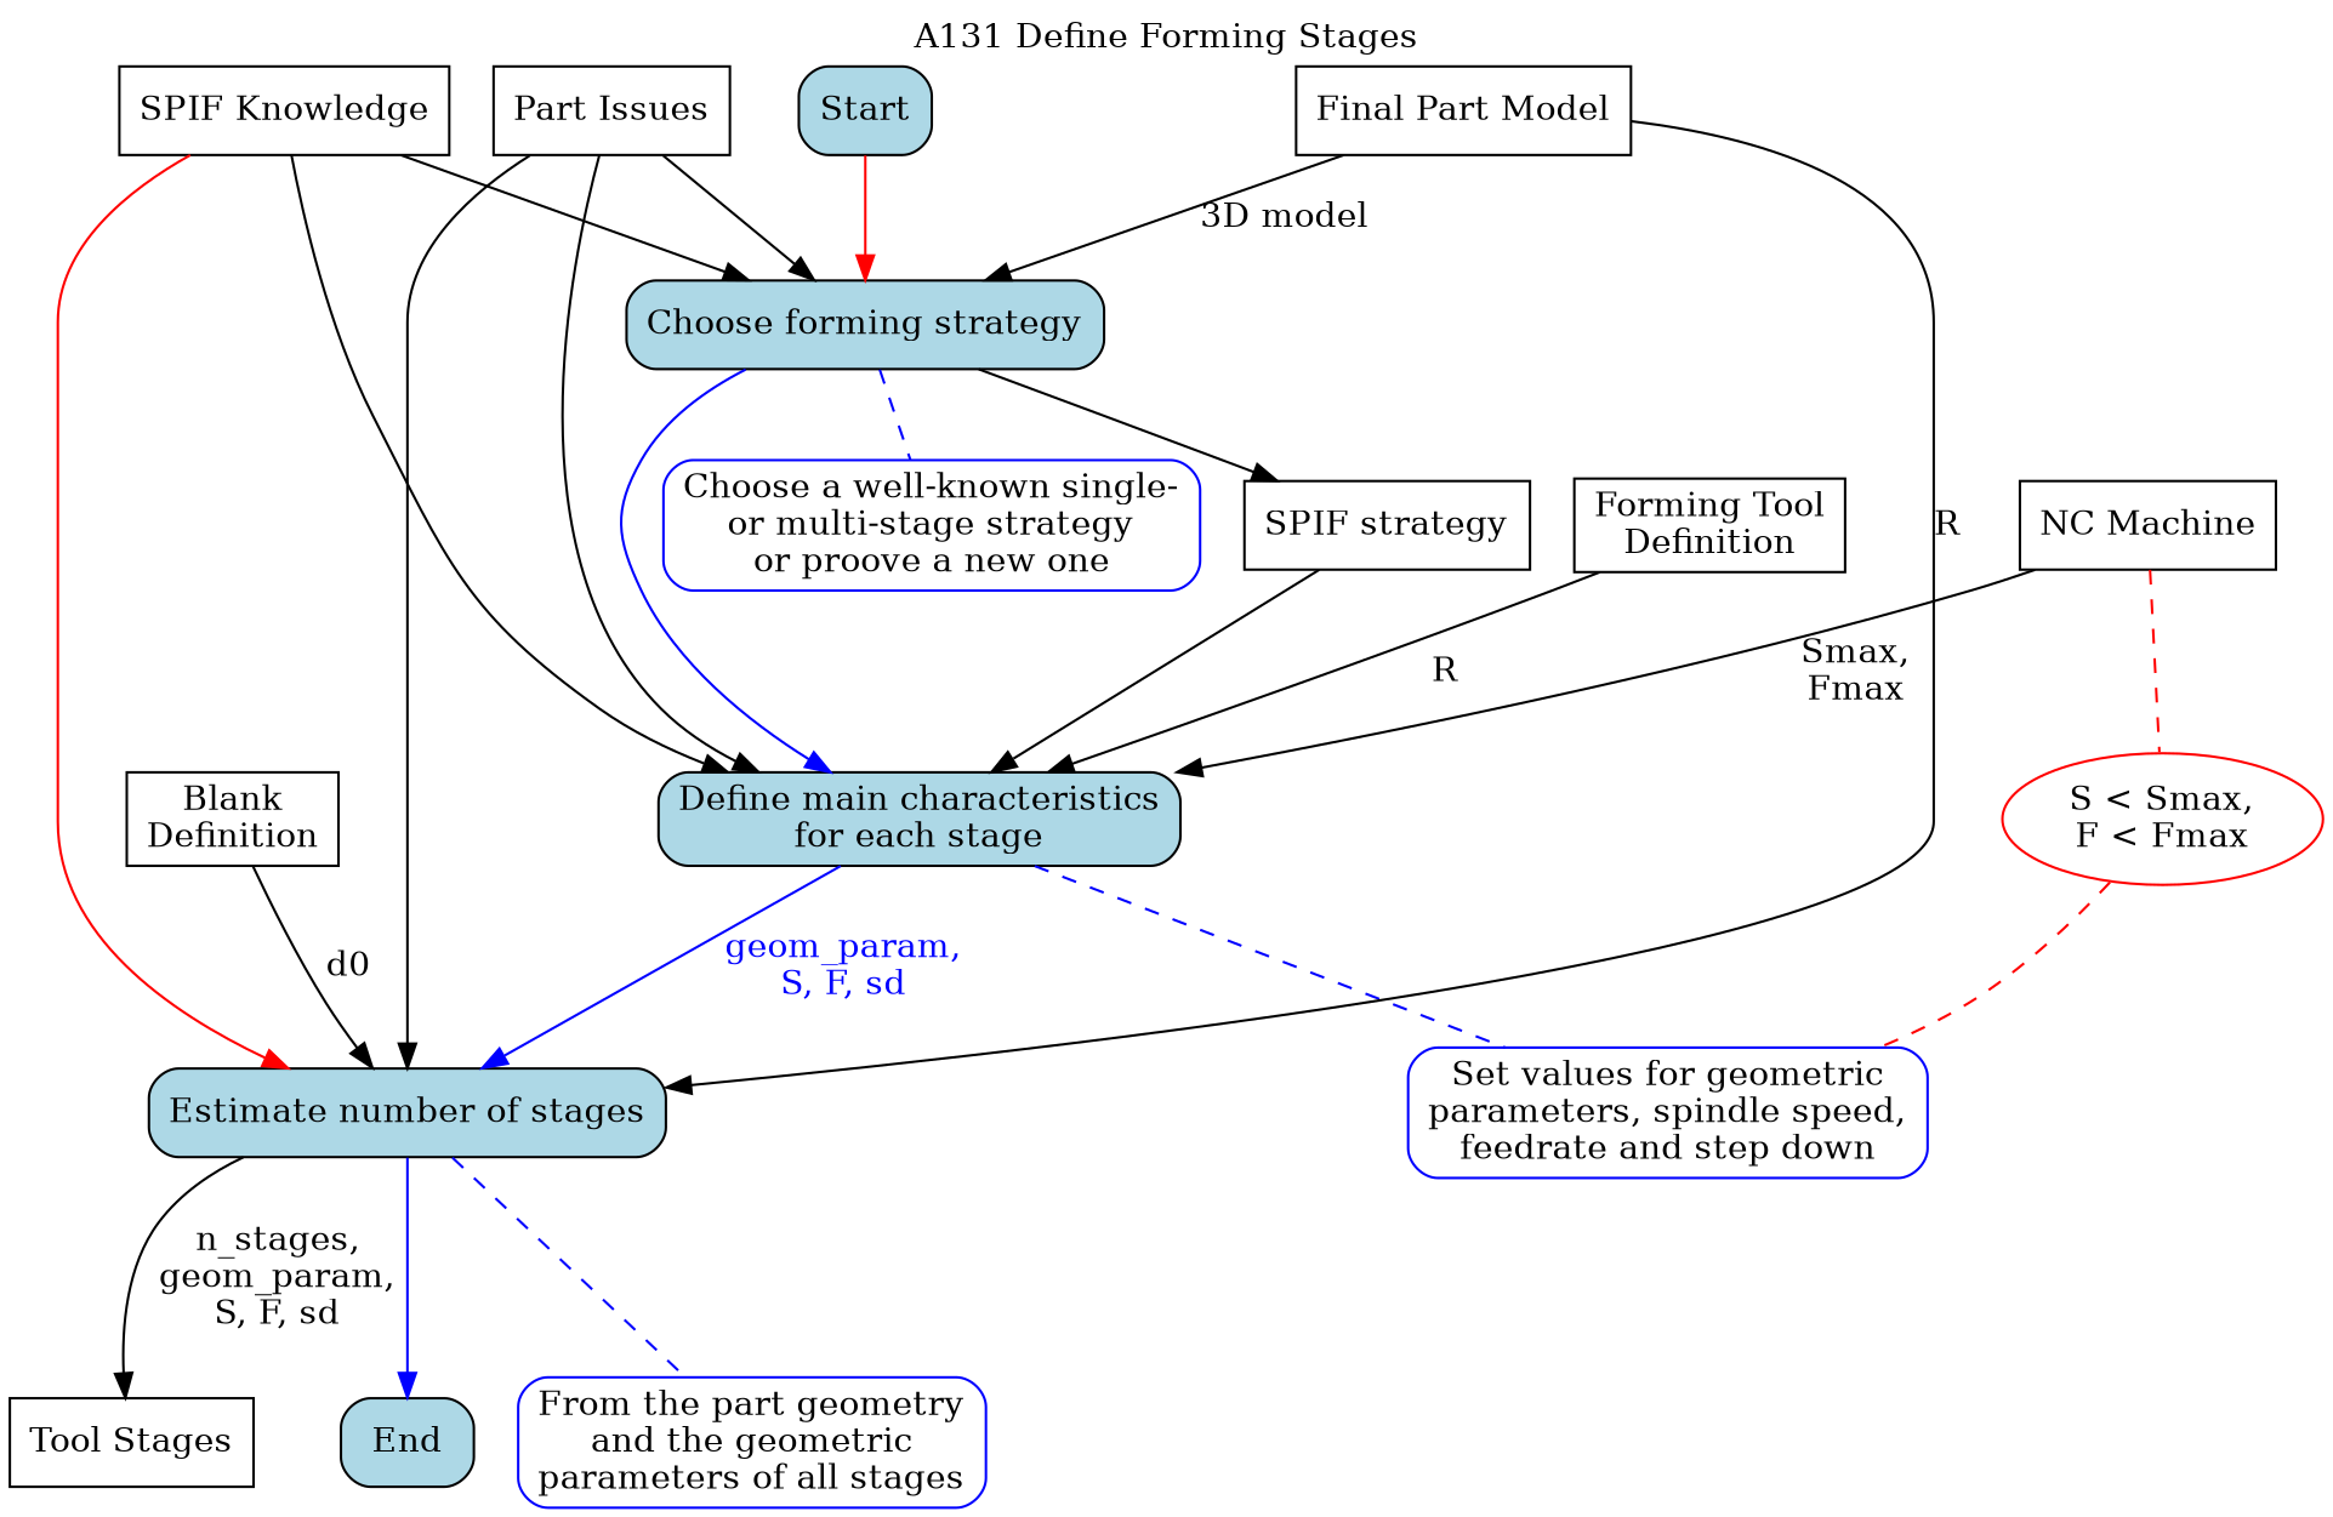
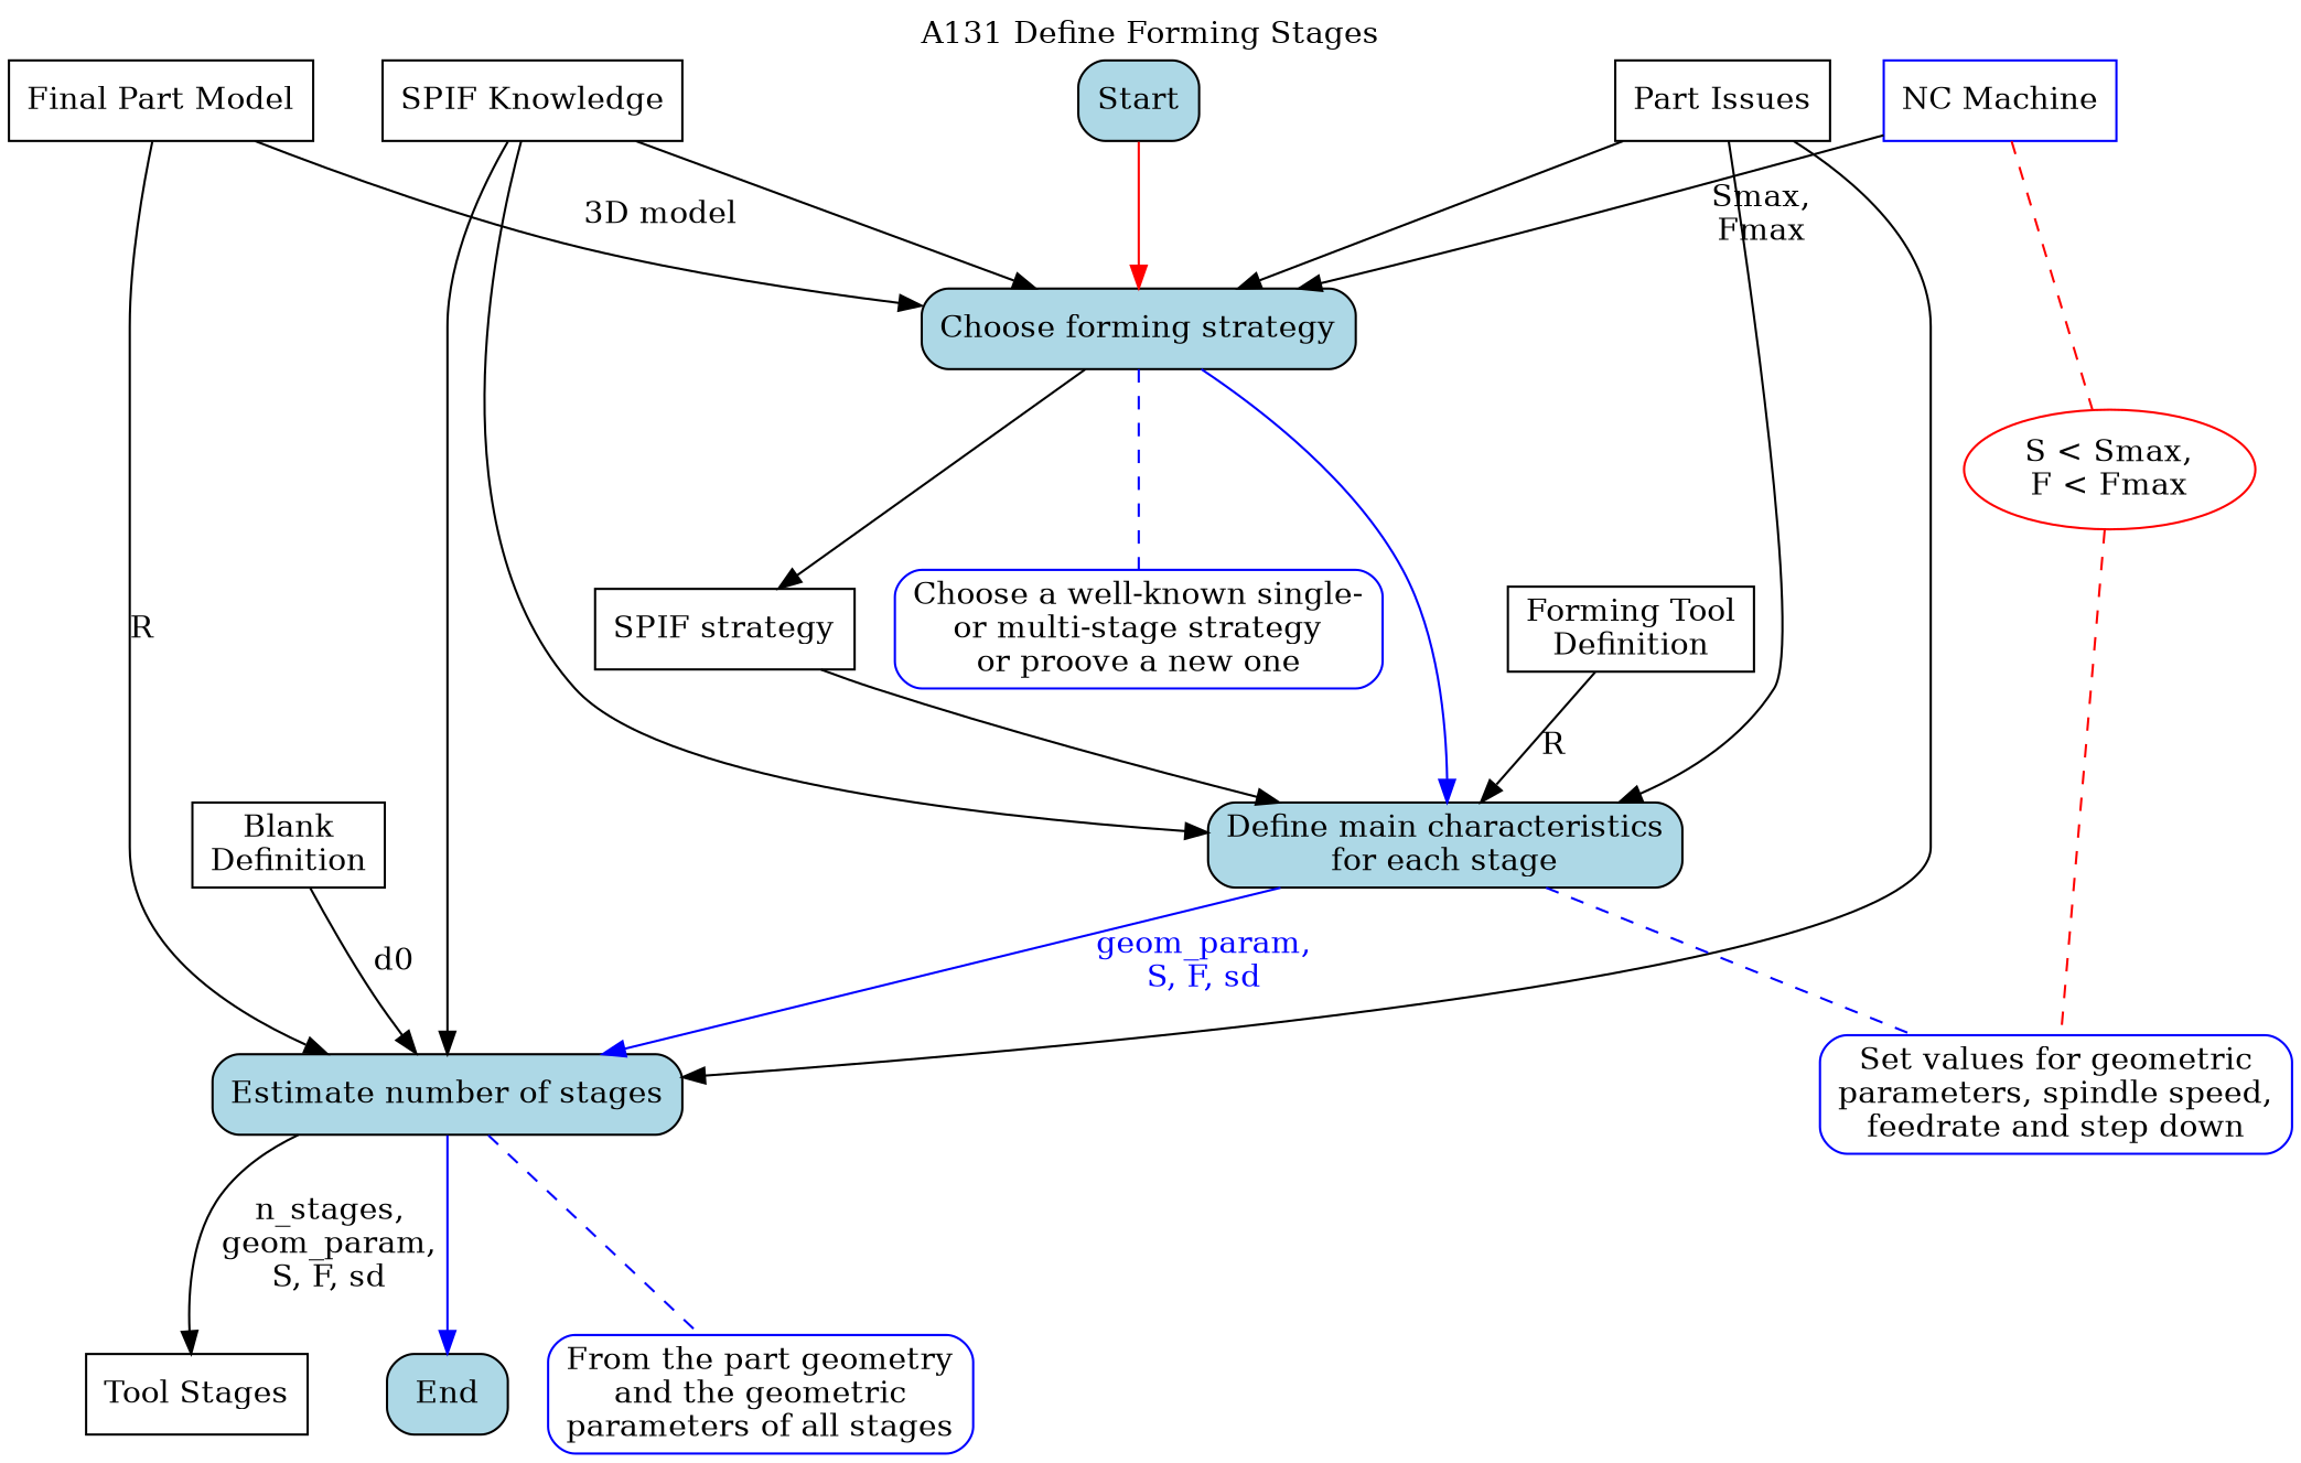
  digraph {
    label="A131 Define Forming Stages"
    labelloc=t
    node [color=black fillcolor=white shape=box style=filled]
    edge [color=black dir=forward fontcolor=black style=solid]
    n1 [label="Part Issues"]
    n2 [fillcolor=lightblue label="Choose forming strategy" style="filled, rounded"]
    n3 [fillcolor=lightblue label="Define main characteristics\nfor each stage" style="filled, rounded"]
    n4 [fillcolor=lightblue label="Estimate number of stages" style="filled, rounded"]
    n5 [label="SPIF strategy"]
    n6 [color=blue label="Choose a well-known single-\nor multi-stage strategy\nor proove a new one" style="filled, rounded"]
    n7 [color=blue label="Set values for geometric\nparameters, spindle speed,\nfeedrate and step down" style="filled, rounded"]
    n8 [label="Tool Stages"]
    End [fillcolor=lightblue style="filled, rounded"]
    n10 [color=blue label="From the part geometry\nand the geometric\nparameters of all stages" style="filled, rounded"]
    n11 [label="Forming Tool\nDefinition"]
    n12 [label="Blank\nDefinition"]
    n13 [label="Final Part Model"]
-   n14 [label="NC Machine"]
+   n14 [color=blue label="NC Machine"]
    n15 [color=red label="S < Smax,\nF < Fmax" shape=ellipse]
    n16 [label="SPIF Knowledge"]
    Start [fillcolor=lightblue style="filled, rounded"]
    n1 -> n2
    n1 -> n3
    n1 -> n4
    n2 -> n3 [color=blue fontcolor=blue]
    n2 -> n5
    n2 -> n6 [color=blue dir=none style=dashed fontcolor=""]
    n3 -> n4 [color=blue fontcolor=blue label="geom_param,\nS, F, sd"]
    n3 -> n7 [color=blue dir=none style=dashed fontcolor=""]
    n4 -> n8 [label="n_stages,\ngeom_param,\nS, F, sd"]
    n4 -> End [color=blue fontcolor=blue]
    n4 -> n10 [color=blue dir=none style=dashed fontcolor=""]
    n5 -> n3
    n11 -> n3 [label=R]
    n12 -> n4 [label=d0]
    n13 -> n2 [label="3D model"]
    n13 -> n4 [label=R]
-   n14 -> n3 [label="Smax,\nFmax"]
+   n14 -> n2 [label="Smax,\nFmax"]
    n14 -> n15 [color=red dir=none style=dashed]
    n15 -> n7 [color=red dir=none style=dashed]
    n16 -> n2
    n16 -> n3
-   n16 -> n4 [color=red]
+   n16 -> n4
    Start -> n2 [color=red fontcolor=blue]
  }
